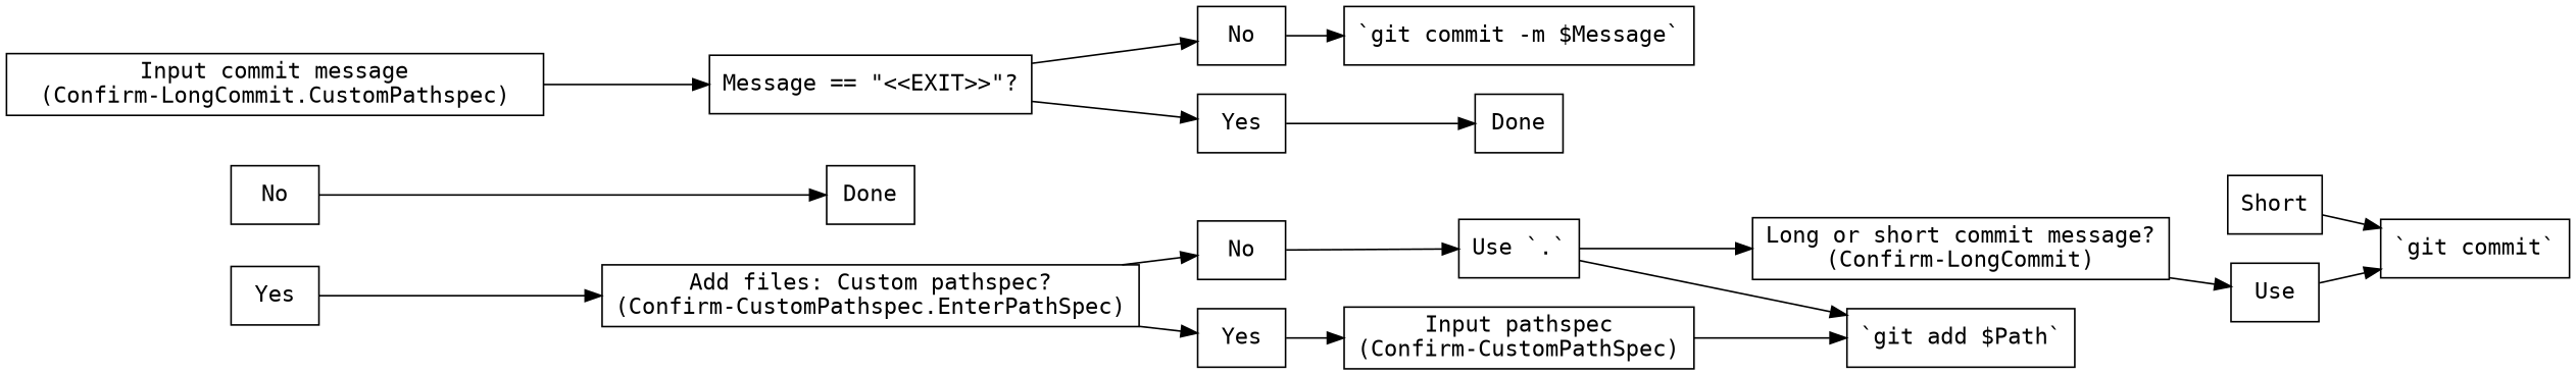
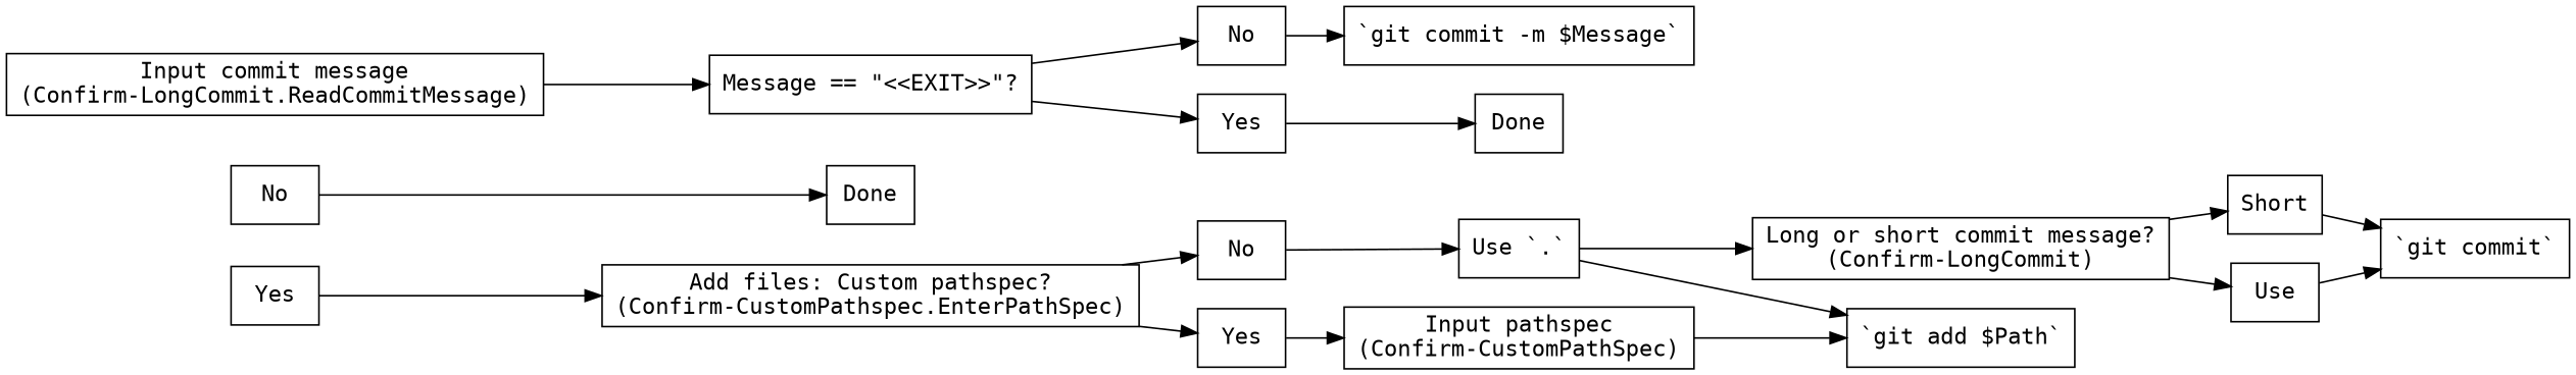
  digraph {
    fontname="DejaVu Sans Mono"
    rankdir=LR
    node [fontname="DejaVu Sans Mono" shape=box]
    edge [fontname="DejaVu Sans Mono"]
    n1 [label=Yes]
    n2 [label="Add files: Custom pathspec?\n(Confirm-CustomPathspec.EnterPathSpec)"]
    n3 [label=No]
    n4 [label=Done]
    n5 [label=No]
    n6 [label=Yes]
    n7 [label="Use `.`"]
    n8 [label="Input pathspec\n(Confirm-CustomPathSpec)"]
    n9 [label="`git add $Path`"]
    n10 [label="Long or short commit message?\n(Confirm-LongCommit)"]
    n11 [label=Short]
    n12 [label=Use]
    n13 [label="`git commit`"]
-   n14 [label="Input commit message\n(Confirm-LongCommit.CustomPathspec)"]
+   n14 [label="Input commit message\n(Confirm-LongCommit.ReadCommitMessage)"]
    n15 [label="Message == \"<<EXIT>>\"?"]
    n16 [label=No]
    n17 [label=Yes]
    n18 [label="`git commit -m $Message`"]
    n19 [label=Done]
    n1 -> n2
    n2 -> n5
    n2 -> n6
    n3 -> n4
    n5 -> n7
    n6 -> n8
    n7 -> n9
    n7 -> n10
    n8 -> n9
+   n10 -> n11
    n10 -> n12
    n11 -> n13
    n12 -> n13
    n14 -> n15
    n15 -> n16
    n15 -> n17
    n16 -> n18
    n17 -> n19
  }
